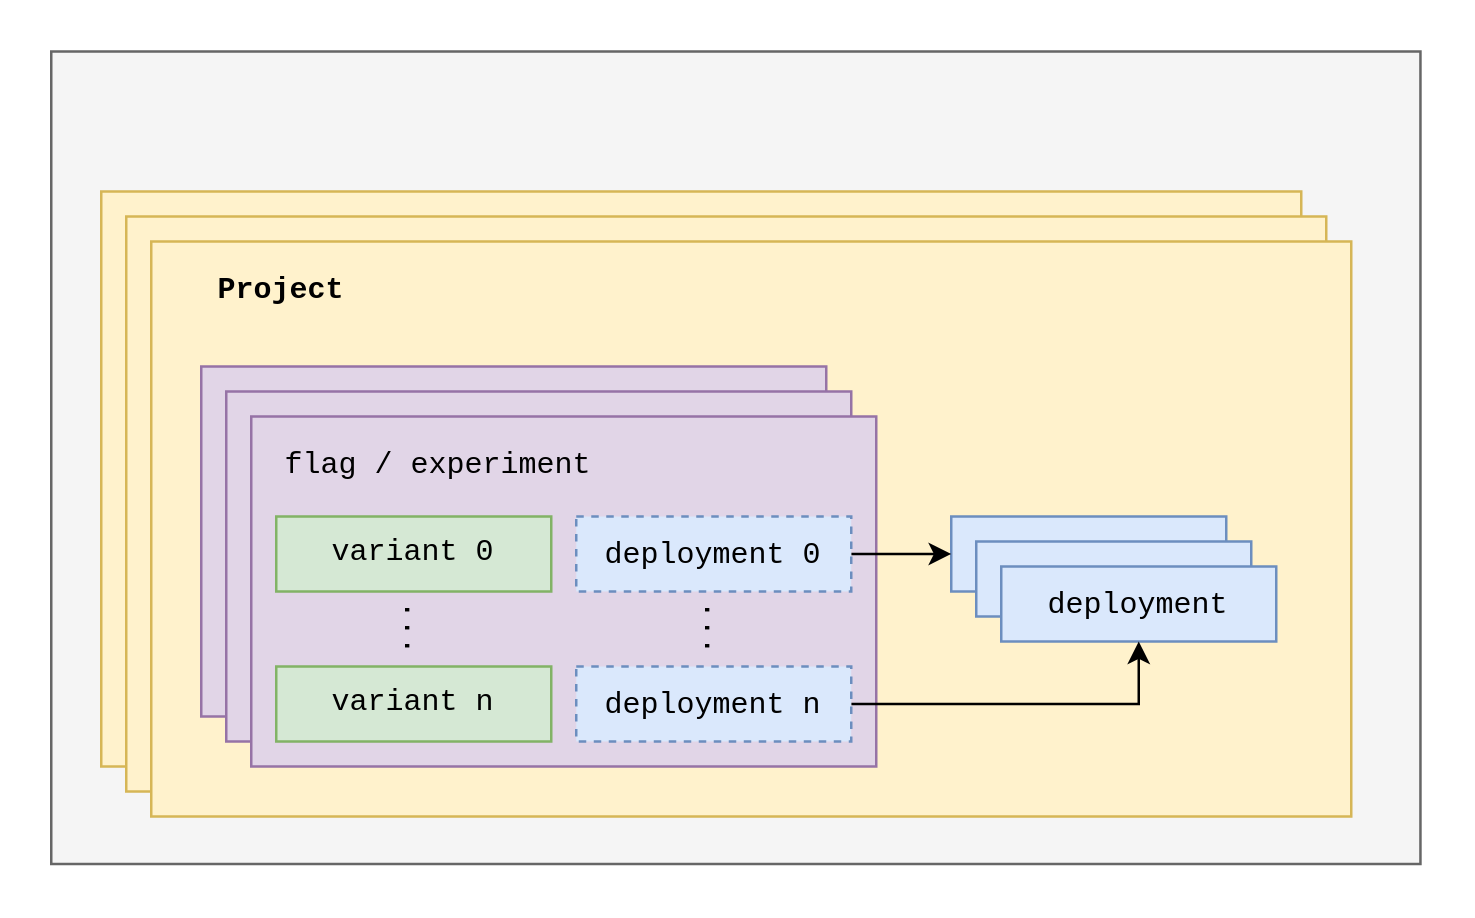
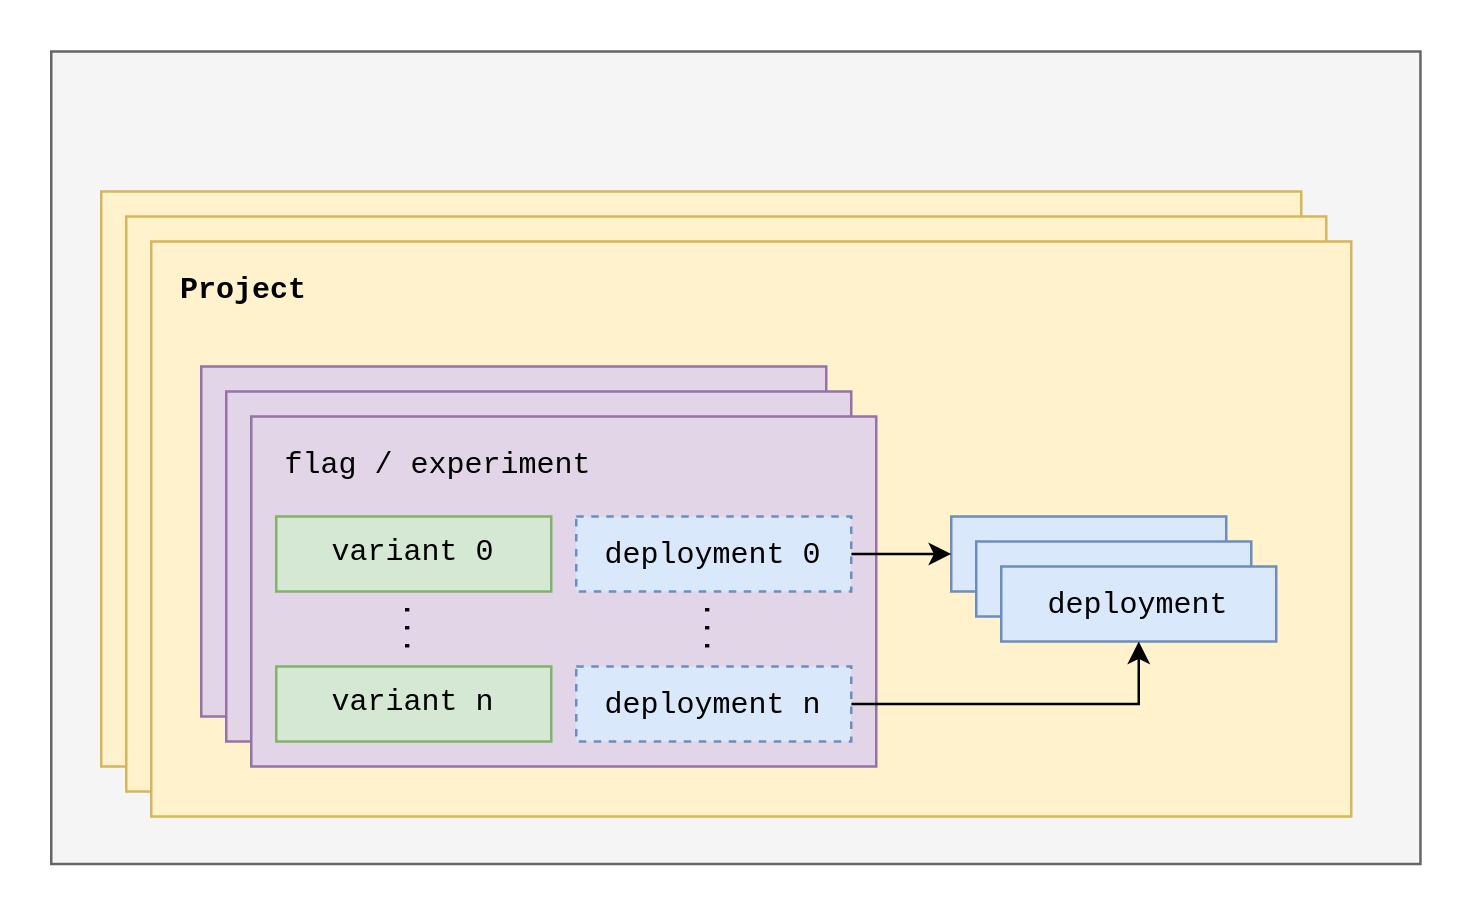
  <mxCell id="0" />
  <mxCell id="1" parent="0" />
  <mxCell id="2" value="" style="rounded=0;whiteSpace=wrap;html=1;fillColor=#f5f5f5;fontColor=#333333;strokeColor=#666666;" parent="1" vertex="1"><mxGeometry x="20" y="20" width="547.68" height="325" as="geometry" /></mxCell>
  <mxCell id="3" value="" style="rounded=0;whiteSpace=wrap;html=1;fillColor=#fff2cc;strokeColor=#d6b656;" parent="1" vertex="1"><mxGeometry x="40" y="76" width="480" height="230" as="geometry" /></mxCell>
  <mxCell id="4" value="" style="rounded=0;whiteSpace=wrap;html=1;fillColor=#fff2cc;strokeColor=#d6b656;" parent="1" vertex="1"><mxGeometry x="50" y="86" width="480" height="230" as="geometry" /></mxCell>
  <mxCell id="5" value="" style="rounded=0;whiteSpace=wrap;html=1;fillColor=#fff2cc;strokeColor=#d6b656;" parent="1" vertex="1"><mxGeometry x="60" y="96" width="480" height="230" as="geometry" /></mxCell>
  <mxCell id="6" value="&lt;div&gt;&lt;br&gt;&lt;/div&gt;" style="rounded=0;whiteSpace=wrap;html=1;fillColor=#e1d5e7;strokeColor=#9673a6;align=center;" parent="1" vertex="1"><mxGeometry x="80" y="146" width="250" height="140" as="geometry" /></mxCell>
  <mxCell id="7" value="flag / experiment" style="text;html=1;strokeColor=none;fillColor=none;align=center;verticalAlign=middle;whiteSpace=wrap;rounded=0;fontFamily=Courier New;" parent="1" vertex="1"><mxGeometry x="80" y="146" width="150" height="40" as="geometry" /></mxCell>
  <mxCell id="8" value="variant 0" style="rounded=0;whiteSpace=wrap;html=1;fontFamily=Courier New;fillColor=#d5e8d4;strokeColor=#82b366;" parent="1" vertex="1"><mxGeometry x="90" y="186" width="110" height="30" as="geometry" /></mxCell>
  <mxCell id="9" value="variant n" style="rounded=0;whiteSpace=wrap;html=1;fontFamily=Courier New;fillColor=#d5e8d4;strokeColor=#82b366;" parent="1" vertex="1"><mxGeometry x="90" y="246" width="110" height="30" as="geometry" /></mxCell>
  <mxCell id="10" value="&lt;font face=&quot;Courier New&quot;&gt;deployment 0&lt;/font&gt;" style="rounded=0;whiteSpace=wrap;html=1;fillColor=#dae8fc;strokeColor=#6c8ebf;align=center;dashed=1;" parent="1" vertex="1"><mxGeometry x="210" y="186" width="110" height="30" as="geometry" /></mxCell>
  <mxCell id="11" value="&lt;font face=&quot;Courier New&quot;&gt;deployment n&lt;/font&gt;" style="rounded=0;whiteSpace=wrap;html=1;fillColor=#dae8fc;strokeColor=#6c8ebf;align=center;dashed=1;" parent="1" vertex="1"><mxGeometry x="210" y="246" width="110" height="30" as="geometry" /></mxCell>
  <mxCell id="12" value="&lt;font size=&quot;1&quot;&gt;&lt;span style=&quot;font-size: 12px&quot;&gt;...&lt;/span&gt;&lt;/font&gt;" style="text;html=1;strokeColor=none;fillColor=none;align=center;verticalAlign=middle;whiteSpace=wrap;rounded=0;fontFamily=Courier New;rotation=90;" parent="1" vertex="1"><mxGeometry x="115" y="216" width="60" height="30" as="geometry" /></mxCell>
  <mxCell id="13" value="&lt;font size=&quot;1&quot;&gt;&lt;span style=&quot;font-size: 12px&quot;&gt;...&lt;/span&gt;&lt;/font&gt;" style="text;html=1;strokeColor=none;fillColor=none;align=center;verticalAlign=middle;whiteSpace=wrap;rounded=0;fontFamily=Courier New;rotation=90;" parent="1" vertex="1"><mxGeometry x="235" y="216" width="60" height="30" as="geometry" /></mxCell>
  <mxCell id="14" value="&lt;font face=&quot;Courier New&quot;&gt;deployment&lt;/font&gt;" style="rounded=0;whiteSpace=wrap;html=1;fillColor=#dae8fc;strokeColor=#6c8ebf;align=center;" parent="1" vertex="1"><mxGeometry x="380" y="206" width="110" height="30" as="geometry" /></mxCell>
  <mxCell id="15" value="&lt;font face=&quot;Courier New&quot;&gt;deployment&lt;/font&gt;" style="rounded=0;whiteSpace=wrap;html=1;fillColor=#dae8fc;strokeColor=#6c8ebf;align=center;" parent="1" vertex="1"><mxGeometry x="390" y="216" width="110" height="30" as="geometry" /></mxCell>
  <mxCell id="16" value="&lt;font face=&quot;Courier New&quot;&gt;deployment&lt;/font&gt;" style="rounded=0;whiteSpace=wrap;html=1;fillColor=#dae8fc;strokeColor=#6c8ebf;align=center;" parent="1" vertex="1"><mxGeometry x="400" y="226" width="110" height="30" as="geometry" /></mxCell>
  <mxCell id="17" value="&lt;div&gt;&lt;br&gt;&lt;/div&gt;" style="rounded=0;whiteSpace=wrap;html=1;fillColor=#e1d5e7;strokeColor=#9673a6;align=center;" parent="1" vertex="1"><mxGeometry x="90" y="156" width="250" height="140" as="geometry" /></mxCell>
  <mxCell id="18" value="flag / experiment" style="text;html=1;strokeColor=none;fillColor=none;align=center;verticalAlign=middle;whiteSpace=wrap;rounded=0;fontFamily=Courier New;" parent="1" vertex="1"><mxGeometry x="90" y="156" width="150" height="40" as="geometry" /></mxCell>
  <mxCell id="19" value="variant 0" style="rounded=0;whiteSpace=wrap;html=1;fontFamily=Courier New;fillColor=#d5e8d4;strokeColor=#82b366;" parent="1" vertex="1"><mxGeometry x="100" y="196" width="110" height="30" as="geometry" /></mxCell>
  <mxCell id="20" value="variant n" style="rounded=0;whiteSpace=wrap;html=1;fontFamily=Courier New;fillColor=#d5e8d4;strokeColor=#82b366;" parent="1" vertex="1"><mxGeometry x="100" y="256" width="110" height="30" as="geometry" /></mxCell>
  <mxCell id="21" value="&lt;font face=&quot;Courier New&quot;&gt;deployment 0&lt;/font&gt;" style="rounded=0;whiteSpace=wrap;html=1;fillColor=#dae8fc;strokeColor=#6c8ebf;align=center;dashed=1;" parent="1" vertex="1"><mxGeometry x="220" y="196" width="110" height="30" as="geometry" /></mxCell>
  <mxCell id="22" value="&lt;font face=&quot;Courier New&quot;&gt;deployment n&lt;/font&gt;" style="rounded=0;whiteSpace=wrap;html=1;fillColor=#dae8fc;strokeColor=#6c8ebf;align=center;dashed=1;" parent="1" vertex="1"><mxGeometry x="220" y="256" width="110" height="30" as="geometry" /></mxCell>
  <mxCell id="23" value="&lt;font size=&quot;1&quot;&gt;&lt;span style=&quot;font-size: 12px&quot;&gt;...&lt;/span&gt;&lt;/font&gt;" style="text;html=1;strokeColor=none;fillColor=none;align=center;verticalAlign=middle;whiteSpace=wrap;rounded=0;fontFamily=Courier New;rotation=90;" parent="1" vertex="1"><mxGeometry x="125" y="226" width="60" height="30" as="geometry" /></mxCell>
  <mxCell id="24" value="&lt;font size=&quot;1&quot;&gt;&lt;span style=&quot;font-size: 12px&quot;&gt;...&lt;/span&gt;&lt;/font&gt;" style="text;html=1;strokeColor=none;fillColor=none;align=center;verticalAlign=middle;whiteSpace=wrap;rounded=0;fontFamily=Courier New;rotation=90;" parent="1" vertex="1"><mxGeometry x="245" y="226" width="60" height="30" as="geometry" /></mxCell>
  <mxCell id="25" value="&lt;div&gt;&lt;br&gt;&lt;/div&gt;" style="rounded=0;whiteSpace=wrap;html=1;fillColor=#e1d5e7;strokeColor=#9673a6;align=center;" parent="1" vertex="1"><mxGeometry x="100" y="166" width="250" height="140" as="geometry" /></mxCell>
  <mxCell id="26" value="flag / experiment" style="text;html=1;strokeColor=none;fillColor=none;align=center;verticalAlign=middle;whiteSpace=wrap;rounded=0;fontFamily=Courier New;" parent="1" vertex="1"><mxGeometry x="100" y="166" width="150" height="40" as="geometry" /></mxCell>
  <mxCell id="27" value="variant 0" style="rounded=0;whiteSpace=wrap;html=1;fontFamily=Courier New;fillColor=#d5e8d4;strokeColor=#82b366;" parent="1" vertex="1"><mxGeometry x="110" y="206" width="110" height="30" as="geometry" /></mxCell>
  <mxCell id="28" value="variant n" style="rounded=0;whiteSpace=wrap;html=1;fontFamily=Courier New;fillColor=#d5e8d4;strokeColor=#82b366;" parent="1" vertex="1"><mxGeometry x="110" y="266" width="110" height="30" as="geometry" /></mxCell>
  <mxCell id="29" style="edgeStyle=orthogonalEdgeStyle;rounded=0;orthogonalLoop=1;jettySize=auto;html=1;exitX=1;exitY=0.5;exitDx=0;exitDy=0;entryX=0;entryY=0.5;entryDx=0;entryDy=0;fontFamily=Courier New;fontSize=12;" parent="1" source="30" target="14" edge="1"><mxGeometry relative="1" as="geometry" /></mxCell>
  <mxCell id="30" value="&lt;font face=&quot;Courier New&quot;&gt;deployment 0&lt;/font&gt;" style="rounded=0;whiteSpace=wrap;html=1;fillColor=#dae8fc;strokeColor=#6c8ebf;align=center;dashed=1;" parent="1" vertex="1"><mxGeometry x="230" y="206" width="110" height="30" as="geometry" /></mxCell>
  <mxCell id="31" style="edgeStyle=orthogonalEdgeStyle;rounded=0;orthogonalLoop=1;jettySize=auto;html=1;exitX=1;exitY=0.5;exitDx=0;exitDy=0;entryX=0.5;entryY=1;entryDx=0;entryDy=0;fontFamily=Courier New;fontSize=12;" parent="1" source="32" target="16" edge="1"><mxGeometry relative="1" as="geometry" /></mxCell>
  <mxCell id="32" value="&lt;font face=&quot;Courier New&quot;&gt;deployment n&lt;/font&gt;" style="rounded=0;whiteSpace=wrap;html=1;fillColor=#dae8fc;strokeColor=#6c8ebf;align=center;dashed=1;" parent="1" vertex="1"><mxGeometry x="230" y="266" width="110" height="30" as="geometry" /></mxCell>
  <mxCell id="33" value="&lt;font size=&quot;1&quot;&gt;&lt;span style=&quot;font-size: 12px&quot;&gt;...&lt;/span&gt;&lt;/font&gt;" style="text;html=1;strokeColor=none;fillColor=none;align=center;verticalAlign=middle;whiteSpace=wrap;rounded=0;fontFamily=Courier New;rotation=90;" parent="1" vertex="1"><mxGeometry x="135" y="236" width="60" height="30" as="geometry" /></mxCell>
  <mxCell id="34" value="&lt;font size=&quot;1&quot;&gt;&lt;span style=&quot;font-size: 12px&quot;&gt;...&lt;/span&gt;&lt;/font&gt;" style="text;html=1;strokeColor=none;fillColor=none;align=center;verticalAlign=middle;whiteSpace=wrap;rounded=0;fontFamily=Courier New;rotation=90;" parent="1" vertex="1"><mxGeometry x="255" y="236" width="60" height="30" as="geometry" /></mxCell>
- <mxCell id="35" value="Project" style="text;html=1;strokeColor=none;fillColor=none;align=left;verticalAlign=middle;whiteSpace=wrap;rounded=0;fontFamily=Courier New;fontSize=12;fontStyle=1" parent="1" vertex="1"><mxGeometry x="85" y="106" width="100" height="20" as="geometry" /></mxCell>
+ <mxCell id="35" value="Project" style="text;html=1;strokeColor=none;fillColor=none;align=left;verticalAlign=middle;whiteSpace=wrap;rounded=0;fontFamily=Courier New;fontSize=12;fontStyle=1" parent="1" vertex="1"><mxGeometry x="70" y="106" width="100" height="20" as="geometry" /></mxCell>
